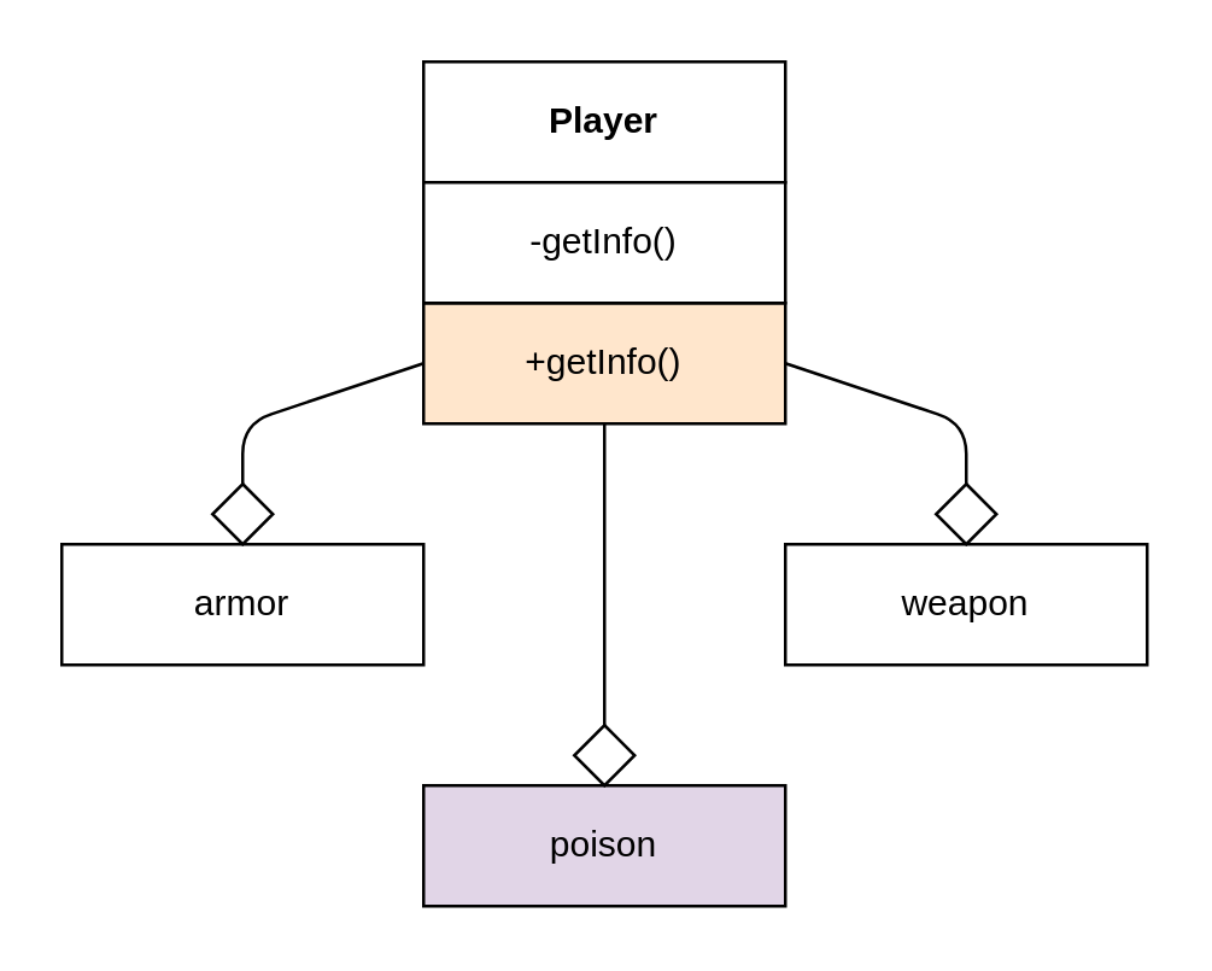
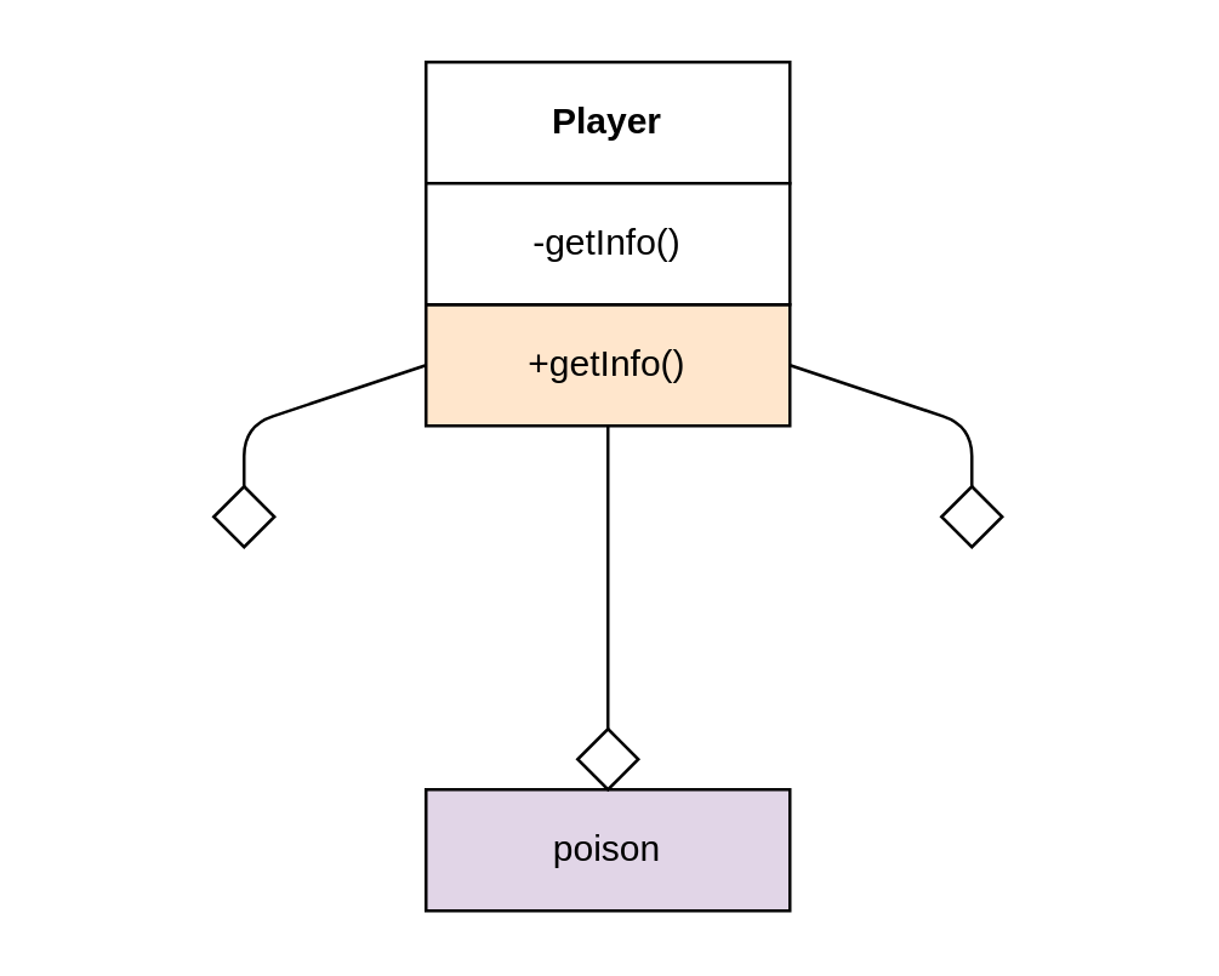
  <mxCell id="0" />
  <mxCell id="1" parent="0" />
  <mxCell id="2" value="&lt;b&gt;Player&lt;/b&gt;" style="rounded=0;whiteSpace=wrap;html=1;" parent="1" vertex="1"><mxGeometry x="140" y="20" width="120" height="40" as="geometry" /></mxCell>
  <mxCell id="3" value="+getInfo()" style="rounded=0;whiteSpace=wrap;html=1;fillColor=#ffe6cc;" parent="1" vertex="1"><mxGeometry x="140" y="100" width="120" height="40" as="geometry" /></mxCell>
- <mxCell id="4" value="armor" style="rounded=0;whiteSpace=wrap;html=1;" parent="1" vertex="1"><mxGeometry x="20" y="180" width="120" height="40" as="geometry" /></mxCell>
- <mxCell id="5" value="weapon" style="rounded=0;whiteSpace=wrap;html=1;" parent="1" vertex="1"><mxGeometry x="260" y="180" width="120" height="40" as="geometry" /></mxCell>
  <mxCell id="6" value="-getInfo()" style="rounded=0;whiteSpace=wrap;html=1;" vertex="1" parent="1"><mxGeometry x="140" y="60" width="120" height="40" as="geometry" /></mxCell>
  <mxCell id="7" value="" style="rhombus;whiteSpace=wrap;html=1;" vertex="1" parent="1"><mxGeometry x="310" y="160" width="20" height="20" as="geometry" /></mxCell>
  <mxCell id="8" value="" style="rhombus;whiteSpace=wrap;html=1;" vertex="1" parent="1"><mxGeometry x="70" y="160" width="20" height="20" as="geometry" /></mxCell>
  <mxCell id="9" value="" style="endArrow=none;html=1;exitX=0.5;exitY=0;exitDx=0;exitDy=0;" edge="1" parent="1" source="8"><mxGeometry width="50" height="50" relative="1" as="geometry"><mxPoint x="150" y="190" as="sourcePoint" /><mxPoint x="140" y="120" as="targetPoint" /><Array as="points"><mxPoint x="80" y="140" /></Array></mxGeometry></mxCell>
  <mxCell id="10" value="" style="endArrow=none;html=1;entryX=1;entryY=0.5;entryDx=0;entryDy=0;" edge="1" parent="1" target="3"><mxGeometry width="50" height="50" relative="1" as="geometry"><mxPoint x="320" y="160" as="sourcePoint" /><mxPoint x="310" y="60" as="targetPoint" /><Array as="points"><mxPoint x="320" y="140" /></Array></mxGeometry></mxCell>
  <mxCell id="11" value="poison" style="rounded=0;whiteSpace=wrap;html=1;fillColor=#e1d5e7;" vertex="1" parent="1"><mxGeometry x="140" y="260" width="120" height="40" as="geometry" /></mxCell>
  <mxCell id="12" value="" style="rhombus;whiteSpace=wrap;html=1;" vertex="1" parent="1"><mxGeometry x="190" y="240" width="20" height="20" as="geometry" /></mxCell>
  <mxCell id="13" value="" style="endArrow=none;html=1;entryX=0.5;entryY=1;entryDx=0;entryDy=0;" edge="1" parent="1" target="3"><mxGeometry width="50" height="50" relative="1" as="geometry"><mxPoint x="200" y="240" as="sourcePoint" /><mxPoint x="250" y="190" as="targetPoint" /></mxGeometry></mxCell>
